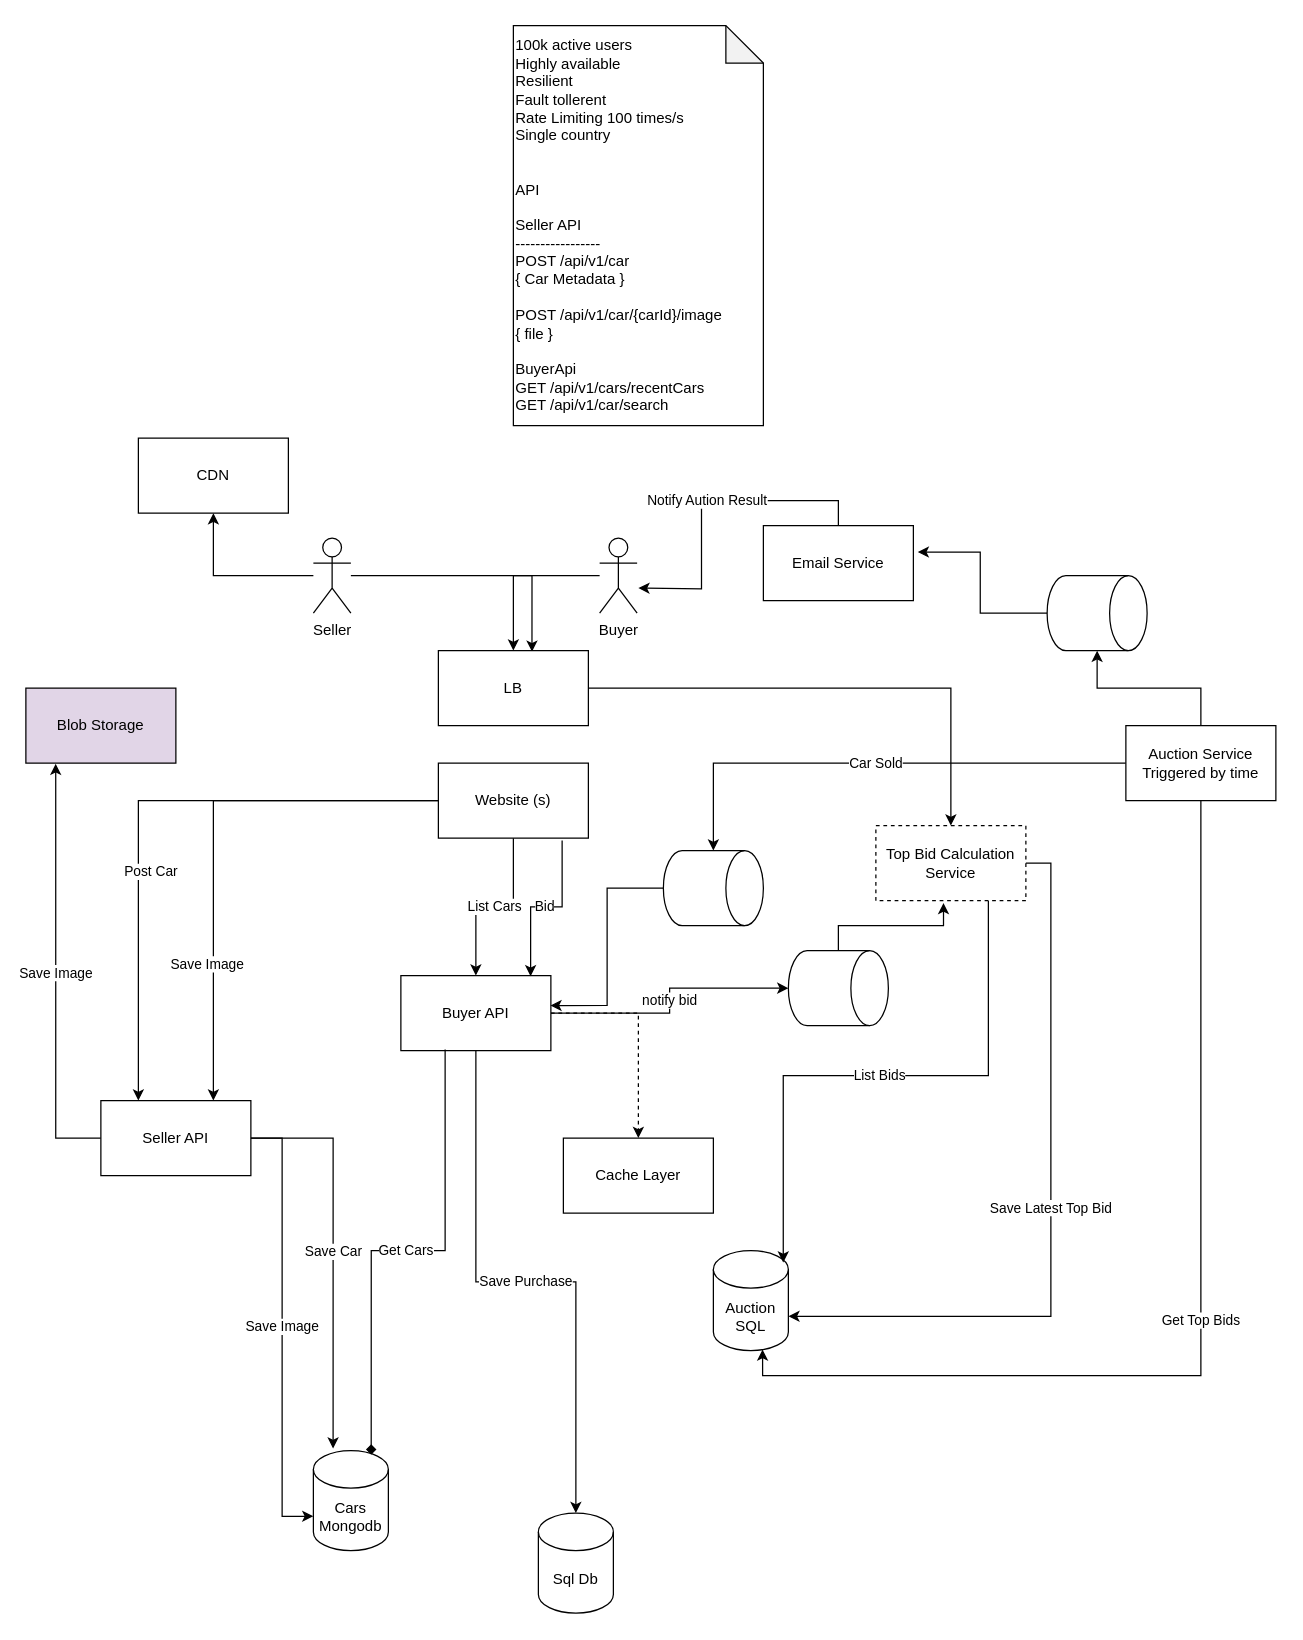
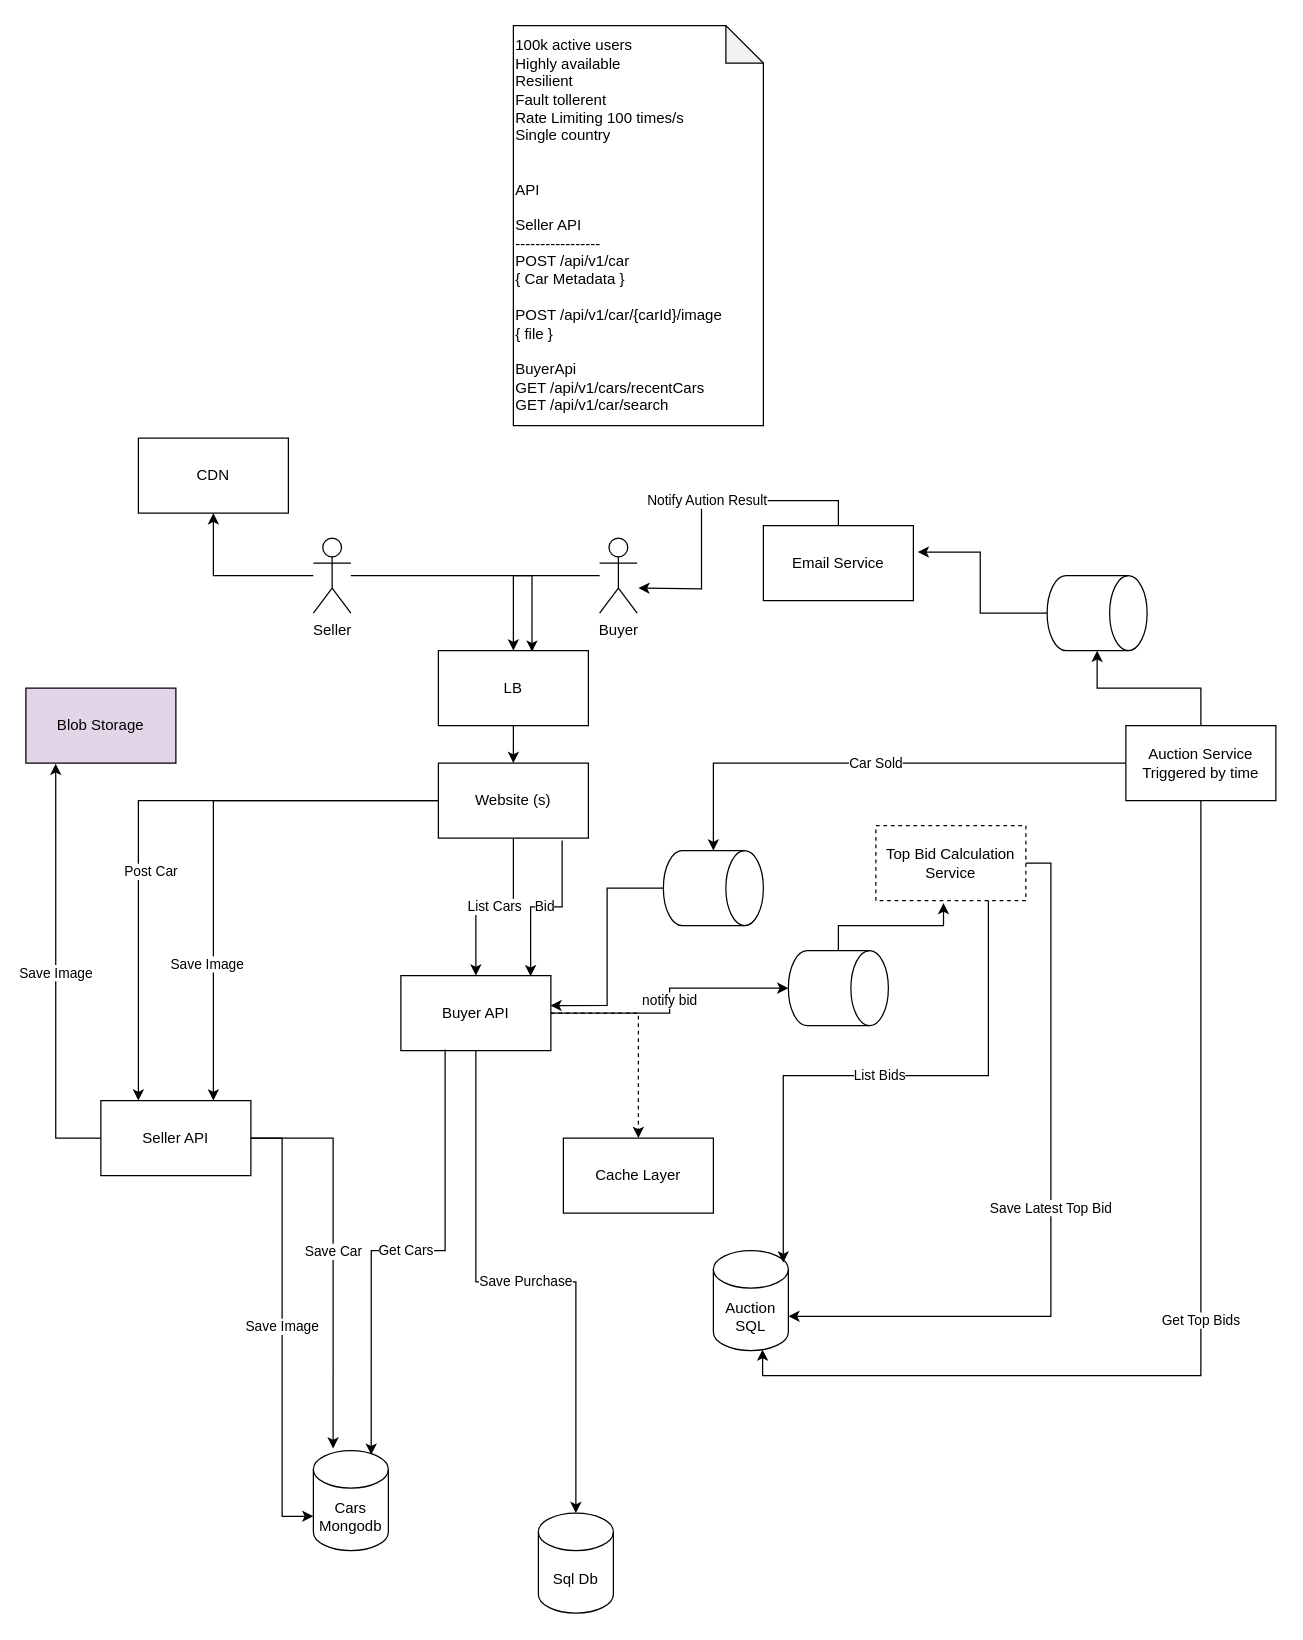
  <mxCell id="0" />
  <mxCell id="1" parent="0" />
  <mxCell id="2" value="Post Car" style="edgeStyle=orthogonalEdgeStyle;rounded=0;orthogonalLoop=1;jettySize=auto;html=1;entryX=0.25;entryY=0;entryDx=0;entryDy=0;" parent="1" source="5" target="12" edge="1"><mxGeometry x="0.238" y="10" relative="1" as="geometry"><mxPoint as="offset" /></mxGeometry></mxCell>
  <mxCell id="3" value="List Cars" style="edgeStyle=orthogonalEdgeStyle;rounded=0;orthogonalLoop=1;jettySize=auto;html=1;" parent="1" source="5" target="15" edge="1"><mxGeometry relative="1" as="geometry" /></mxCell>
  <mxCell id="4" value="Save Image" style="edgeStyle=orthogonalEdgeStyle;rounded=0;orthogonalLoop=1;jettySize=auto;html=1;entryX=0.199;entryY=1.009;entryDx=0;entryDy=0;exitX=0;exitY=0.5;exitDx=0;exitDy=0;entryPerimeter=0;" parent="1" source="12" target="27" edge="1"><mxGeometry relative="1" as="geometry" /></mxCell>
  <mxCell id="5" value="Website (s)" style="rounded=0;whiteSpace=wrap;html=1;" parent="1" vertex="1"><mxGeometry x="350" y="610" width="120" height="60" as="geometry" /></mxCell>
  <mxCell id="6" style="edgeStyle=orthogonalEdgeStyle;rounded=0;orthogonalLoop=1;jettySize=auto;html=1;entryX=0.624;entryY=0.014;entryDx=0;entryDy=0;entryPerimeter=0;" parent="1" source="8" target="40" edge="1"><mxGeometry relative="1" as="geometry" /></mxCell>
  <mxCell id="7" style="edgeStyle=orthogonalEdgeStyle;rounded=0;orthogonalLoop=1;jettySize=auto;html=1;" parent="1" source="8" target="41" edge="1"><mxGeometry relative="1" as="geometry" /></mxCell>
  <mxCell id="8" value="Seller" style="shape=umlActor;verticalLabelPosition=bottom;verticalAlign=top;html=1;outlineConnect=0;" parent="1" vertex="1"><mxGeometry x="250" y="430" width="30" height="60" as="geometry" /></mxCell>
  <mxCell id="9" value="Buyer" style="shape=umlActor;verticalLabelPosition=bottom;verticalAlign=top;html=1;outlineConnect=0;" parent="1" vertex="1"><mxGeometry x="479" y="430" width="30" height="60" as="geometry" /></mxCell>
  <mxCell id="10" style="edgeStyle=orthogonalEdgeStyle;rounded=0;orthogonalLoop=1;jettySize=auto;html=1;" parent="1" source="9" target="40" edge="1"><mxGeometry relative="1" as="geometry" /></mxCell>
  <mxCell id="11" value="Save Car" style="edgeStyle=orthogonalEdgeStyle;rounded=0;orthogonalLoop=1;jettySize=auto;html=1;entryX=0.263;entryY=-0.02;entryDx=0;entryDy=0;entryPerimeter=0;" parent="1" source="12" target="16" edge="1"><mxGeometry relative="1" as="geometry"><mxPoint x="280" y="1000" as="targetPoint" /></mxGeometry></mxCell>
  <mxCell id="12" value="Seller API" style="rounded=0;whiteSpace=wrap;html=1;" parent="1" vertex="1"><mxGeometry y="880" width="120" height="60" as="geometry" x="80" /></mxCell>
  <mxCell id="13" value="notify bid" style="edgeStyle=orthogonalEdgeStyle;rounded=0;orthogonalLoop=1;jettySize=auto;html=1;entryX=0.5;entryY=1;entryDx=0;entryDy=0;entryPerimeter=0;" parent="1" source="15" target="34" edge="1"><mxGeometry relative="1" as="geometry"><mxPoint x="650" y="810" as="targetPoint" /></mxGeometry></mxCell>
  <mxCell id="14" style="edgeStyle=orthogonalEdgeStyle;rounded=0;orthogonalLoop=1;jettySize=auto;html=1;dashed=1;" parent="1" source="15" target="42" edge="1"><mxGeometry relative="1" as="geometry" /></mxCell>
  <mxCell id="15" value="Buyer API" style="rounded=0;whiteSpace=wrap;html=1;" parent="1" vertex="1"><mxGeometry x="320" y="780" width="120" height="60" as="geometry" /></mxCell>
  <mxCell id="16" value="Cars Mongodb" style="shape=cylinder3;whiteSpace=wrap;html=1;boundedLbl=1;backgroundOutline=1;size=15;" parent="1" vertex="1"><mxGeometry x="250" y="1160" width="60" height="80" as="geometry" /></mxCell>
- <mxCell id="17" value="Get Cars" style="edgeStyle=orthogonalEdgeStyle;rounded=0;orthogonalLoop=1;jettySize=auto;html=1;entryX=0.771;entryY=0.041;entryDx=0;entryDy=0;entryPerimeter=0;exitX=0.295;exitY=0.985;exitDx=0;exitDy=0;exitPerimeter=0;endArrow=diamond;" parent="1" source="15" target="16" edge="1"><mxGeometry relative="1" as="geometry" /></mxCell>
+ <mxCell id="17" value="Get Cars" style="edgeStyle=orthogonalEdgeStyle;rounded=0;orthogonalLoop=1;jettySize=auto;html=1;entryX=0.771;entryY=0.041;entryDx=0;entryDy=0;entryPerimeter=0;exitX=0.295;exitY=0.985;exitDx=0;exitDy=0;exitPerimeter=0;" parent="1" source="15" target="16" edge="1"><mxGeometry relative="1" as="geometry" /></mxCell>
  <mxCell id="18" value="Bid" style="edgeStyle=orthogonalEdgeStyle;rounded=0;orthogonalLoop=1;jettySize=auto;html=1;entryX=0.865;entryY=0.009;entryDx=0;entryDy=0;exitX=0.825;exitY=1.032;exitDx=0;exitDy=0;exitPerimeter=0;entryPerimeter=0;" parent="1" source="5" target="15" edge="1"><mxGeometry relative="1" as="geometry" /></mxCell>
  <mxCell id="19" style="edgeStyle=orthogonalEdgeStyle;rounded=0;orthogonalLoop=1;jettySize=auto;html=1;exitX=0.5;exitY=0;exitDx=0;exitDy=0;" parent="1" source="37" target="32" edge="1"><mxGeometry relative="1" as="geometry"><mxPoint x="770" y="580" as="targetPoint" /></mxGeometry></mxCell>
  <mxCell id="20" value="Top Bid Calculation Service" style="rounded=0;whiteSpace=wrap;html=1;dashed=1;" parent="1" vertex="1"><mxGeometry x="700" y="660" width="120" height="60" as="geometry" /></mxCell>
  <mxCell id="21" value="Auction SQL" style="shape=cylinder3;whiteSpace=wrap;html=1;boundedLbl=1;backgroundOutline=1;size=15;" parent="1" vertex="1"><mxGeometry x="570" y="1000" width="60" height="80" as="geometry" /></mxCell>
  <mxCell id="22" value="List Bids" style="edgeStyle=orthogonalEdgeStyle;rounded=0;orthogonalLoop=1;jettySize=auto;html=1;entryX=0.932;entryY=0.119;entryDx=0;entryDy=0;entryPerimeter=0;exitX=0.75;exitY=1;exitDx=0;exitDy=0;" parent="1" source="20" target="21" edge="1"><mxGeometry relative="1" as="geometry" /></mxCell>
  <mxCell id="23" value="Car Sold" style="edgeStyle=orthogonalEdgeStyle;rounded=0;orthogonalLoop=1;jettySize=auto;html=1;exitX=0;exitY=0.5;exitDx=0;exitDy=0;" parent="1" source="37" target="26" edge="1"><mxGeometry relative="1" as="geometry" /></mxCell>
  <mxCell id="24" value="Save Purchase" style="edgeStyle=orthogonalEdgeStyle;rounded=0;orthogonalLoop=1;jettySize=auto;html=1;" parent="1" source="15" target="43" edge="1"><mxGeometry relative="1" as="geometry" /></mxCell>
  <mxCell id="25" style="edgeStyle=orthogonalEdgeStyle;rounded=0;orthogonalLoop=1;jettySize=auto;html=1;entryX=0.997;entryY=0.399;entryDx=0;entryDy=0;entryPerimeter=0;" parent="1" source="26" target="15" edge="1"><mxGeometry relative="1" as="geometry"><mxPoint x="450" y="820" as="targetPoint" /></mxGeometry></mxCell>
  <mxCell id="26" value="" style="shape=cylinder3;whiteSpace=wrap;html=1;boundedLbl=1;backgroundOutline=1;size=15;rotation=90;" parent="1" vertex="1"><mxGeometry x="540" y="670" width="60" height="80" as="geometry" /></mxCell>
  <mxCell id="27" value="Blob Storage" style="rounded=0;whiteSpace=wrap;html=1;fillColor=#e1d5e7;" parent="1" vertex="1"><mxGeometry x="20" y="550" width="120" height="60" as="geometry" /></mxCell>
  <mxCell id="28" value="Save Image" style="edgeStyle=orthogonalEdgeStyle;rounded=0;orthogonalLoop=1;jettySize=auto;html=1;entryX=0.75;entryY=0;entryDx=0;entryDy=0;" parent="1" source="5" target="12" edge="1"><mxGeometry x="0.479" y="-5" relative="1" as="geometry"><mxPoint as="offset" /></mxGeometry></mxCell>
  <mxCell id="29" value="Save Image" style="edgeStyle=orthogonalEdgeStyle;rounded=0;orthogonalLoop=1;jettySize=auto;html=1;entryX=0;entryY=0;entryDx=0;entryDy=52.5;entryPerimeter=0;" parent="1" source="12" target="16" edge="1"><mxGeometry relative="1" as="geometry" /></mxCell>
  <mxCell id="30" value="Notify Aution Result" style="edgeStyle=orthogonalEdgeStyle;rounded=0;orthogonalLoop=1;jettySize=auto;html=1;exitX=0.5;exitY=0;exitDx=0;exitDy=0;" parent="1" source="31" edge="1"><mxGeometry relative="1" as="geometry"><mxPoint x="510" y="470" as="targetPoint" /></mxGeometry></mxCell>
  <mxCell id="31" value="Email Service" style="rounded=0;whiteSpace=wrap;html=1;" parent="1" vertex="1"><mxGeometry x="610" y="420" width="120" height="60" as="geometry" /></mxCell>
  <mxCell id="32" value="" style="shape=cylinder3;whiteSpace=wrap;html=1;boundedLbl=1;backgroundOutline=1;size=15;rotation=90;" parent="1" vertex="1"><mxGeometry x="847" y="450" width="60" height="80" as="geometry" /></mxCell>
  <mxCell id="33" style="edgeStyle=orthogonalEdgeStyle;rounded=0;orthogonalLoop=1;jettySize=auto;html=1;entryX=1.029;entryY=0.353;entryDx=0;entryDy=0;entryPerimeter=0;" parent="1" source="32" target="31" edge="1"><mxGeometry relative="1" as="geometry" /></mxCell>
  <mxCell id="34" value="" style="shape=cylinder3;whiteSpace=wrap;html=1;boundedLbl=1;backgroundOutline=1;size=15;rotation=90;" parent="1" vertex="1"><mxGeometry x="640" y="750" width="60" height="80" as="geometry" /></mxCell>
  <mxCell id="35" style="edgeStyle=orthogonalEdgeStyle;rounded=0;orthogonalLoop=1;jettySize=auto;html=1;entryX=0.451;entryY=1.032;entryDx=0;entryDy=0;entryPerimeter=0;" parent="1" source="34" target="20" edge="1"><mxGeometry relative="1" as="geometry" /></mxCell>
  <mxCell id="36" value="Save Latest Top Bid" style="edgeStyle=orthogonalEdgeStyle;rounded=0;orthogonalLoop=1;jettySize=auto;html=1;entryX=1;entryY=0;entryDx=0;entryDy=52.5;entryPerimeter=0;exitX=1;exitY=0.5;exitDx=0;exitDy=0;" parent="1" source="20" target="21" edge="1"><mxGeometry relative="1" as="geometry" /></mxCell>
  <mxCell id="37" value="Auction Service&lt;div&gt;Triggered by time&lt;/div&gt;" style="rounded=0;whiteSpace=wrap;html=1;" parent="1" vertex="1"><mxGeometry x="900" y="580" width="120" height="60" as="geometry" /></mxCell>
  <mxCell id="38" value="Get Top Bids" style="edgeStyle=orthogonalEdgeStyle;rounded=0;orthogonalLoop=1;jettySize=auto;html=1;entryX=0.656;entryY=0.989;entryDx=0;entryDy=0;entryPerimeter=0;exitX=0.5;exitY=1;exitDx=0;exitDy=0;" parent="1" source="37" target="21" edge="1"><mxGeometry relative="1" as="geometry" /></mxCell>
- <mxCell id="39" style="edgeStyle=orthogonalEdgeStyle;rounded=0;orthogonalLoop=1;jettySize=auto;html=1;" parent="1" source="40" target="20" edge="1"><mxGeometry relative="1" as="geometry" /></mxCell>
+ <mxCell id="39" style="edgeStyle=orthogonalEdgeStyle;rounded=0;orthogonalLoop=1;jettySize=auto;html=1;entryX=0.5;entryY=0;entryDx=0;entryDy=0;" parent="1" source="40" target="5" edge="1"><mxGeometry relative="1" as="geometry" /></mxCell>
  <mxCell id="40" value="LB" style="rounded=0;whiteSpace=wrap;html=1;" parent="1" vertex="1"><mxGeometry x="350" y="520" width="120" height="60" as="geometry" /></mxCell>
  <mxCell id="41" value="CDN" style="rounded=0;whiteSpace=wrap;html=1;" parent="1" vertex="1"><mxGeometry x="110" y="350" width="120" height="60" as="geometry" /></mxCell>
  <mxCell id="42" value="Cache Layer" style="rounded=0;whiteSpace=wrap;html=1;" parent="1" vertex="1"><mxGeometry x="450" y="910" width="120" height="60" as="geometry" /></mxCell>
  <mxCell id="43" value="Sql Db" style="shape=cylinder3;whiteSpace=wrap;html=1;boundedLbl=1;backgroundOutline=1;size=15;" parent="1" vertex="1"><mxGeometry x="430" y="1210" width="60" height="80" as="geometry" /></mxCell>
  <mxCell id="44" value="&lt;div&gt;100k active users&lt;/div&gt;&lt;div&gt;Highly available&lt;/div&gt;&lt;div&gt;Resilient&lt;/div&gt;&lt;div&gt;Fault tollerent&lt;/div&gt;&lt;div&gt;Rate Limiting 100 times/s&lt;/div&gt;&lt;div&gt;Single country&lt;/div&gt;&lt;div&gt;&lt;br&gt;&lt;/div&gt;&lt;div&gt;&lt;br&gt;&lt;/div&gt;&lt;div&gt;API&lt;/div&gt;&lt;div&gt;&lt;br&gt;&lt;/div&gt;&lt;div&gt;Seller API&lt;/div&gt;&lt;div&gt;-----------------&lt;/div&gt;&lt;div&gt;POST /api/v1/car&lt;/div&gt;&lt;div&gt;{ Car Metadata }&lt;/div&gt;&lt;div&gt;&lt;br&gt;&lt;/div&gt;&lt;div&gt;POST /api/v1/car/{carId}/image&lt;/div&gt;&lt;div&gt;{ file }&lt;/div&gt;&lt;div&gt;&lt;br&gt;&lt;/div&gt;&lt;div&gt;BuyerApi&lt;/div&gt;&lt;div&gt;GET /api/v1/cars/recentCars&lt;/div&gt;&lt;div style=&quot;&quot;&gt;GET /api/v1/car/search&lt;/div&gt;" style="shape=note;whiteSpace=wrap;html=1;backgroundOutline=1;darkOpacity=0.05;align=left;" vertex="1" parent="1"><mxGeometry x="410" y="20" width="200" height="320" as="geometry" /></mxCell>
